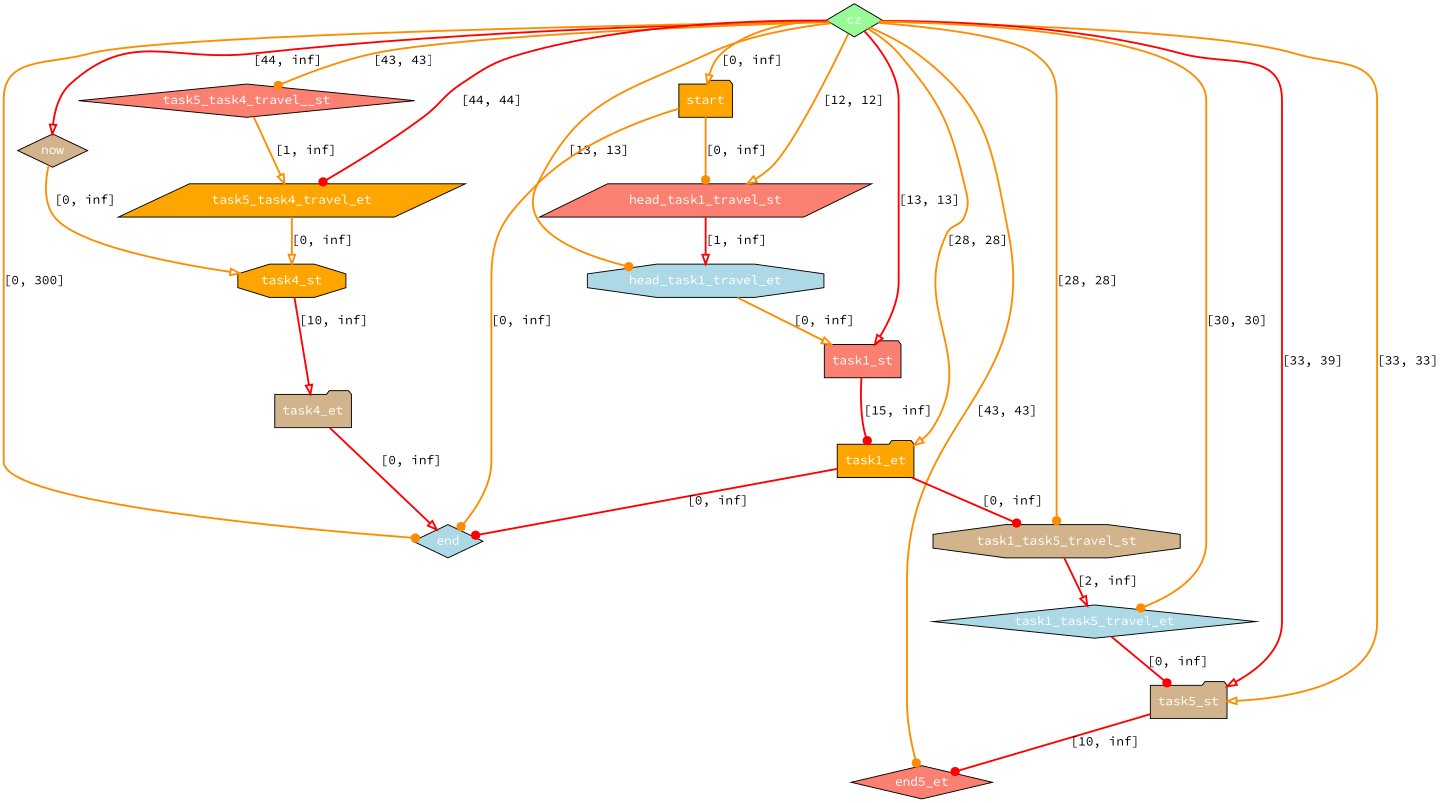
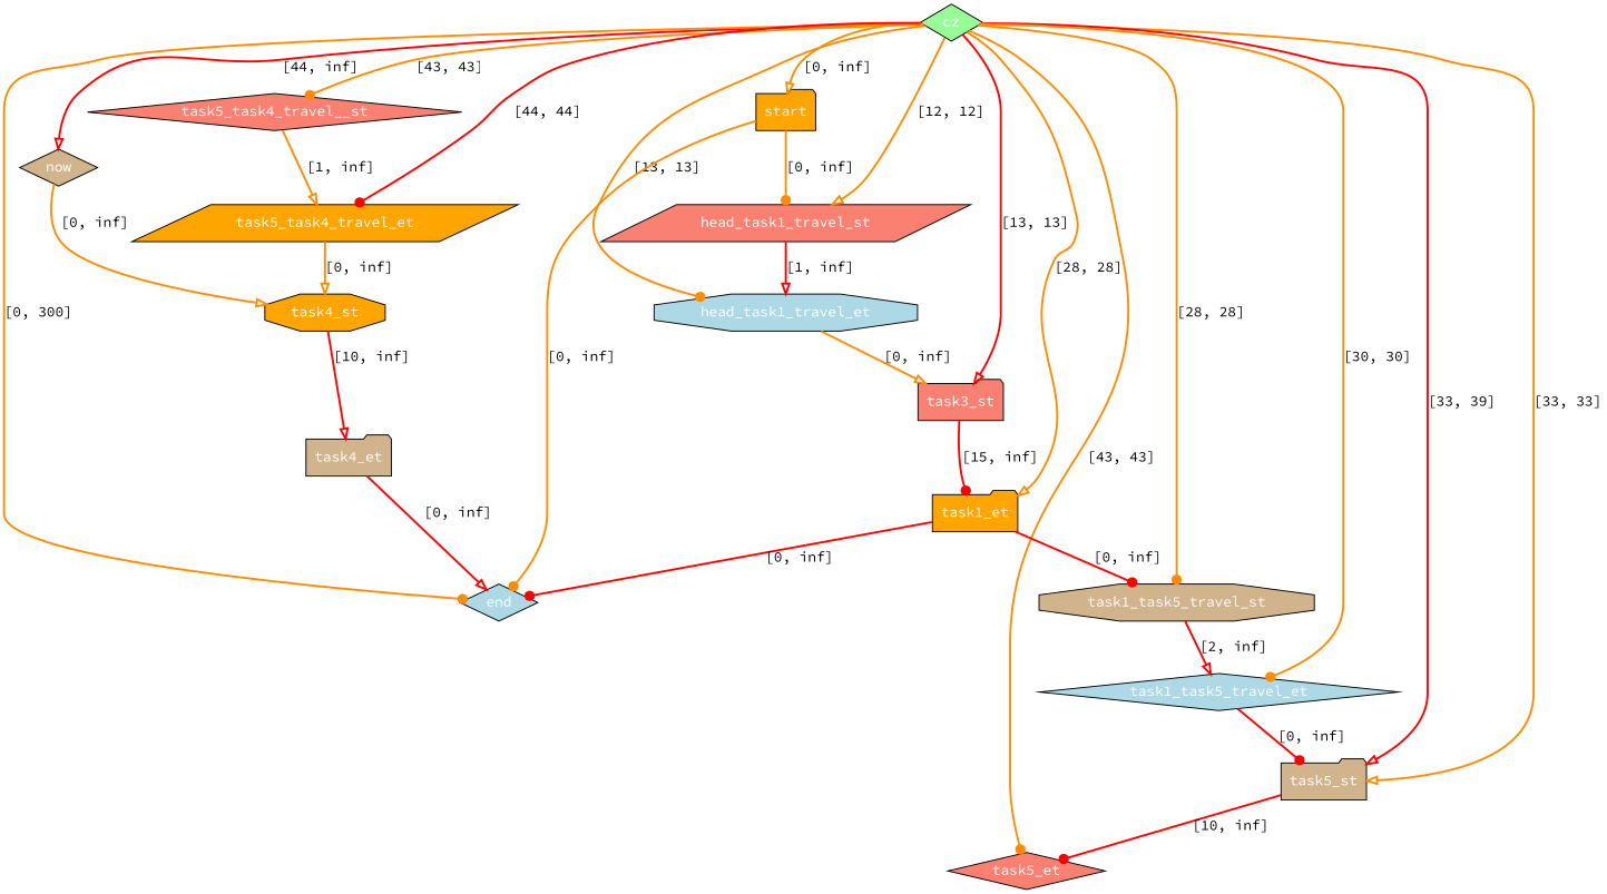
  digraph {
    fontname="Source Code Pro"
    node [fillcolor=orange fontcolor=white fontname="Source Code Pro" shape=diamond style=filled]
    edge [arrowhead=onormal color=darkorange fontname="Source Code Pro" penwidth=2]
    n1 [fillcolor=palegreen label=cz]
    n2 [label=start shape=folder]
    n3 [fillcolor=tan label=now]
    n4 [fillcolor=lightblue label=end]
    n5 [fillcolor=salmon label=head_task1_travel_st shape=parallelogram]
    n6 [fillcolor=lightblue label=head_task1_travel_et shape=octagon]
-   n7 [fillcolor=salmon label=task1_st shape=folder]
+   n7 [fillcolor=salmon label=task3_st shape=folder]
    n8 [label=task1_et shape=folder]
    n9 [fillcolor=tan label=task5_st shape=folder]
-   n10 [fillcolor=salmon label=end5_et]
+   n10 [fillcolor=salmon label=task5_et]
    n11 [fillcolor=tan label=task1_task5_travel_st shape=octagon]
    n12 [fillcolor=lightblue label=task1_task5_travel_et]
    n13 [fillcolor=salmon label=task5_task4_travel__st]
    n14 [label=task5_task4_travel_et shape=parallelogram]
    n15 [label=task4_st shape=octagon]
    n16 [fillcolor=tan label=task4_et shape=folder]
    n1 -> n2 [label="[0, inf]"]
    n1 -> n3 [color=red label="[44, inf]"]
    n1 -> n4 [arrowhead=dot label="[0, 300]"]
    n1 -> n5 [label="[12, 12]"]
    n1 -> n6 [arrowhead=dot label="[13, 13]"]
    n1 -> n7 [color=red label="[13, 13]"]
    n1 -> n8 [label="[28, 28]"]
    n1 -> n9 [label="[33, 33]"]
    n1 -> n9 [color=red label="[33, 39]"]
    n1 -> n10 [arrowhead=dot label="[43, 43]"]
    n1 -> n11 [arrowhead=dot label="[28, 28]"]
    n1 -> n12 [arrowhead=dot label="[30, 30]"]
    n1 -> n13 [arrowhead=dot label="[43, 43]"]
    n1 -> n14 [arrowhead=dot color=red label="[44, 44]"]
    n2 -> n4 [arrowhead=dot label="[0, inf]"]
    n2 -> n5 [arrowhead=dot label="[0, inf]"]
    n3 -> n15 [label="[0, inf]"]
    n5 -> n6 [color=red label="[1, inf]"]
    n6 -> n7 [label="[0, inf]"]
    n7 -> n8 [arrowhead=dot color=red label="[15, inf]"]
    n8 -> n4 [arrowhead=dot color=red label="[0, inf]"]
    n8 -> n11 [arrowhead=dot color=red label="[0, inf]"]
    n9 -> n10 [arrowhead=dot color=red label="[10, inf]"]
    n11 -> n12 [color=red label="[2, inf]"]
    n12 -> n9 [arrowhead=dot color=red label="[0, inf]"]
    n13 -> n14 [label="[1, inf]"]
    n14 -> n15 [label="[0, inf]"]
    n15 -> n16 [color=red label="[10, inf]"]
    n16 -> n4 [color=red label="[0, inf]"]
  }
